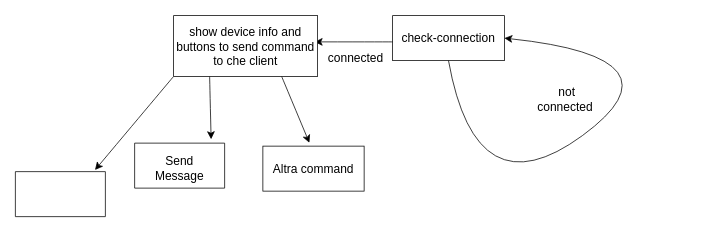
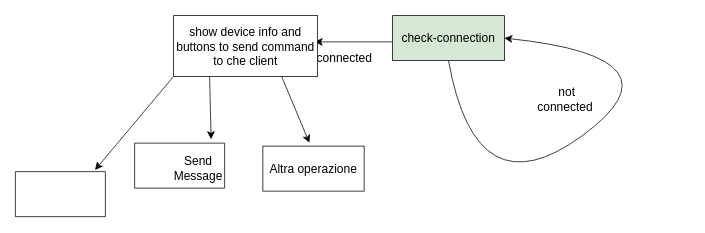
  <mxCell id="0" />
  <mxCell id="1" parent="0" />
- <mxCell id="2" value="check-connection" style="rounded=0;whiteSpace=wrap;html=1;fontSize=16;" vertex="1" parent="1"><mxGeometry x="523" y="20" width="149" height="60" as="geometry" /></mxCell>
+ <mxCell id="2" value="check-connection" style="rounded=0;whiteSpace=wrap;html=1;fontSize=16;fillColor=#d5e8d4;" vertex="1" parent="1"><mxGeometry x="523" y="20" width="149" height="60" as="geometry" /></mxCell>
  <mxCell id="3" style="edgeStyle=none;curved=1;rounded=0;orthogonalLoop=1;jettySize=auto;html=1;entryX=1;entryY=0.5;entryDx=0;entryDy=0;fontSize=12;startSize=8;endSize=8;exitX=0.5;exitY=1;exitDx=0;exitDy=0;" edge="1" parent="1" source="2" target="2"><mxGeometry relative="1" as="geometry"><mxPoint x="633" y="115" as="sourcePoint" /><Array as="points"><mxPoint x="634" y="284" /><mxPoint x="918" y="76" /></Array></mxGeometry></mxCell>
  <mxCell id="4" style="edgeStyle=none;curved=1;rounded=0;orthogonalLoop=1;jettySize=auto;html=1;exitX=0;exitY=0.5;exitDx=0;exitDy=0;exitPerimeter=0;fontSize=12;startSize=8;endSize=8;" edge="1" parent="1"><mxGeometry relative="1" as="geometry"><mxPoint x="523" y="55" as="sourcePoint" /><mxPoint x="419" y="55" as="targetPoint" /></mxGeometry></mxCell>
- <mxCell id="5" value="connected" style="text;html=1;strokeColor=none;fillColor=none;align=center;verticalAlign=middle;whiteSpace=wrap;rounded=0;fontSize=16;" vertex="1" parent="1"><mxGeometry x="444" y="61" width="60" height="30" as="geometry" /></mxCell>
+ <mxCell id="5" value="connected" style="text;html=1;strokeColor=none;fillColor=none;align=center;verticalAlign=middle;whiteSpace=wrap;rounded=0;fontSize=16;" vertex="1" parent="1"><mxGeometry x="429" y="61" width="60" height="30" as="geometry" /></mxCell>
  <mxCell id="6" value="not connected&amp;nbsp;" style="text;html=1;strokeColor=none;fillColor=none;align=center;verticalAlign=middle;whiteSpace=wrap;rounded=0;fontSize=16;" vertex="1" parent="1"><mxGeometry x="715" y="116" width="81" height="30" as="geometry" /></mxCell>
  <mxCell id="7" style="edgeStyle=none;curved=1;rounded=0;orthogonalLoop=1;jettySize=auto;html=1;exitX=0;exitY=1;exitDx=0;exitDy=0;fontSize=12;startSize=8;endSize=8;entryX=0.885;entryY=-0.037;entryDx=0;entryDy=0;entryPerimeter=0;" edge="1" parent="1" source="10" target="11"><mxGeometry relative="1" as="geometry"><mxPoint x="138.4" y="179.2" as="targetPoint" /></mxGeometry></mxCell>
  <mxCell id="8" style="edgeStyle=none;curved=1;rounded=0;orthogonalLoop=1;jettySize=auto;html=1;exitX=0.25;exitY=1;exitDx=0;exitDy=0;fontSize=12;startSize=8;endSize=8;" edge="1" parent="1" source="10"><mxGeometry relative="1" as="geometry"><mxPoint x="281" y="184.8" as="targetPoint" /></mxGeometry></mxCell>
  <mxCell id="9" style="edgeStyle=none;curved=1;rounded=0;orthogonalLoop=1;jettySize=auto;html=1;exitX=0.75;exitY=1;exitDx=0;exitDy=0;fontSize=12;startSize=8;endSize=8;" edge="1" parent="1" source="10"><mxGeometry relative="1" as="geometry"><mxPoint x="412" y="189.6" as="targetPoint" /></mxGeometry></mxCell>
  <mxCell id="10" value="show device info and buttons to send command to che client" style="rounded=0;whiteSpace=wrap;html=1;fontSize=16;" vertex="1" parent="1"><mxGeometry x="231" y="20" width="192" height="81" as="geometry" /></mxCell>
  <mxCell id="11" value="" style="verticalLabelPosition=bottom;verticalAlign=top;html=1;shape=mxgraph.basic.rect;fillColor2=none;strokeWidth=1;size=20;indent=5;fontSize=16;align=left;" vertex="1" parent="1"><mxGeometry x="20" y="228" width="120" height="60" as="geometry" /></mxCell>
  <mxCell id="12" value="" style="verticalLabelPosition=bottom;verticalAlign=top;html=1;shape=mxgraph.basic.rect;fillColor2=none;strokeWidth=1;size=20;indent=5;fontSize=16;" vertex="1" parent="1"><mxGeometry x="179" y="190" width="120" height="60" as="geometry" /></mxCell>
- <mxCell id="13" value="Altra command" style="rounded=0;whiteSpace=wrap;html=1;fontSize=16;" vertex="1" parent="1"><mxGeometry x="350" y="194" width="135" height="60" as="geometry" /></mxCell>
- <mxCell id="14" value="Send Message&lt;br&gt;" style="text;html=1;strokeColor=none;fillColor=none;align=center;verticalAlign=middle;whiteSpace=wrap;rounded=0;fontSize=16;" vertex="1" parent="1"><mxGeometry x="209" y="209" width="60" height="30" as="geometry" /></mxCell>
+ <mxCell id="13" value="Altra operazione" style="rounded=0;whiteSpace=wrap;html=1;fontSize=16;" vertex="1" parent="1"><mxGeometry x="350" y="194" width="135" height="60" as="geometry" /></mxCell>
+ <mxCell id="14" value="Send Message&lt;br&gt;" style="text;html=1;strokeColor=none;fillColor=none;align=center;verticalAlign=middle;whiteSpace=wrap;rounded=0;fontSize=16;" vertex="1" parent="1"><mxGeometry x="234" y="209" width="60" height="30" as="geometry" /></mxCell>
